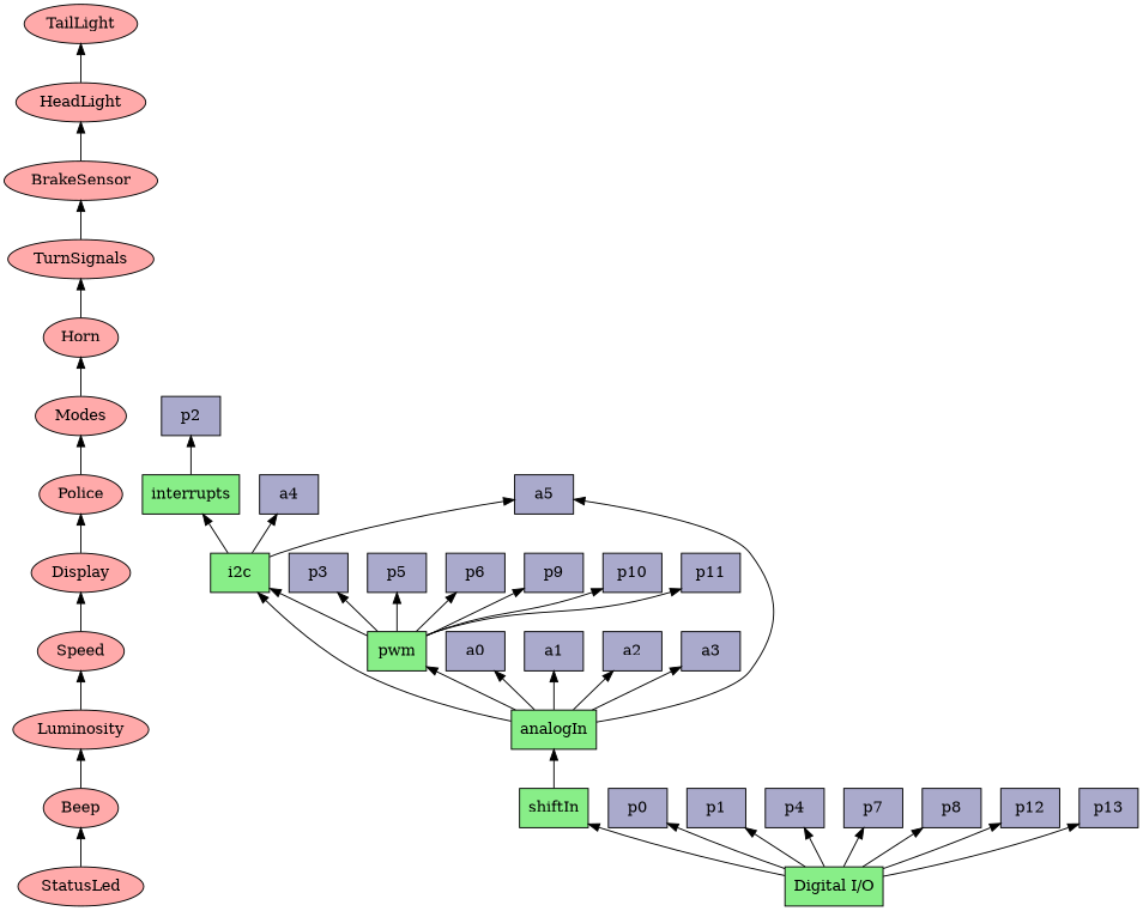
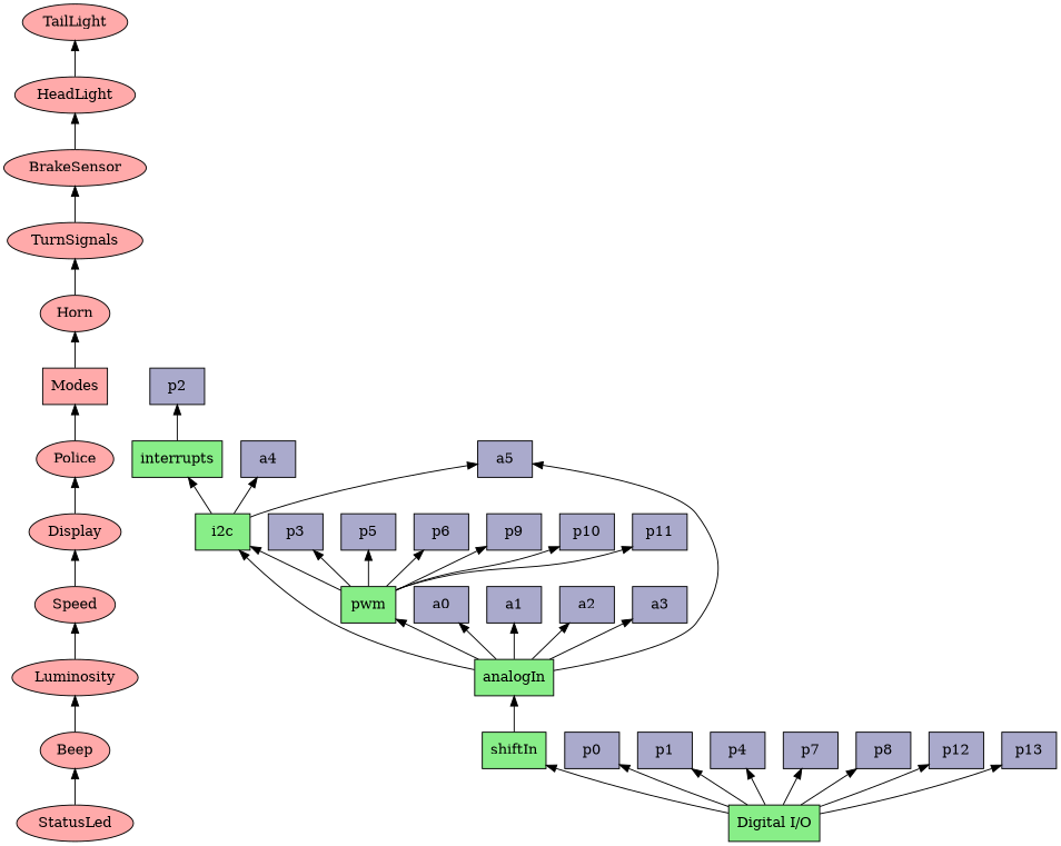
  digraph {
    rankdir=BT
    node [fillcolor="#aaaacc" style=filled shape=rectangle]
    TailLight [fillcolor="#ffaaaa" shape=""]
    HeadLight [fillcolor="#ffaaaa" shape=""]
    BrakeSensor [fillcolor="#ffaaaa" shape=""]
    TurnSignals [fillcolor="#ffaaaa" shape=""]
    Horn [fillcolor="#ffaaaa" shape=""]
-   Modes [fillcolor="#ffaaaa" shape=""]
+   Modes [fillcolor="#ffaaaa" shape=box]
    Police [fillcolor="#ffaaaa" shape=""]
    Display [fillcolor="#ffaaaa" shape=""]
    Speed [fillcolor="#ffaaaa" shape=""]
    Luminosity [fillcolor="#ffaaaa" shape=""]
    Beep [fillcolor="#ffaaaa" shape=""]
    StatusLed [fillcolor="#ffaaaa" shape=""]
    interrupts [fillcolor="#88ee88" shape=polygon]
    i2c [fillcolor="#88ee88" shape=polygon]
    pwm [fillcolor="#88ee88" shape=polygon]
    analogIn [fillcolor="#88ee88" shape=polygon]
    shiftIn [fillcolor="#88ee88" shape=polygon]
    n18 [fillcolor="#88ee88" label="Digital I/O" shape=polygon]
    p0
    p1
    p2
    p3
    p4
    p5
    p6
    p7
    p8
    p9
    p10
    p11
    p12
    p13
    a0
    a1
    a2
    a3
    a4
    a5
    subgraph sub_1 {
      TailLight
      HeadLight
      BrakeSensor
      TurnSignals
      Horn
      Modes
      Police
      Display
      Speed
      Luminosity
      Beep
      StatusLed
    }
    subgraph sub_2 {
      interrupts
      i2c
      pwm
      analogIn
      shiftIn
      n18
    }
    subgraph sub_3 {
      p0
      p1
      p2
      p3
      p4
      p5
      p6
      p7
      p8
      p9
      p10
      p11
      p12
      p13
      a0
      a1
      a2
      a3
      a4
      a5
    }
    HeadLight -> TailLight
    BrakeSensor -> HeadLight
    TurnSignals -> BrakeSensor
    Horn -> TurnSignals
    Modes -> Horn
    Police -> Modes
    Display -> Police
    Speed -> Display
    Luminosity -> Speed
    Beep -> Luminosity
    StatusLed -> Beep
    interrupts -> p2
    i2c -> interrupts
    i2c -> a4
    i2c -> a5
    pwm -> i2c
    pwm -> p3
    pwm -> p5
    pwm -> p6
    pwm -> p9
    pwm -> p10
    pwm -> p11
    analogIn -> i2c
    analogIn -> pwm
    analogIn -> a0
    analogIn -> a1
    analogIn -> a2
    analogIn -> a3
    analogIn -> a5
    shiftIn -> analogIn
    n18 -> shiftIn
    n18 -> p0
    n18 -> p1
    n18 -> p4
    n18 -> p7
    n18 -> p8
    n18 -> p12
    n18 -> p13
  }
